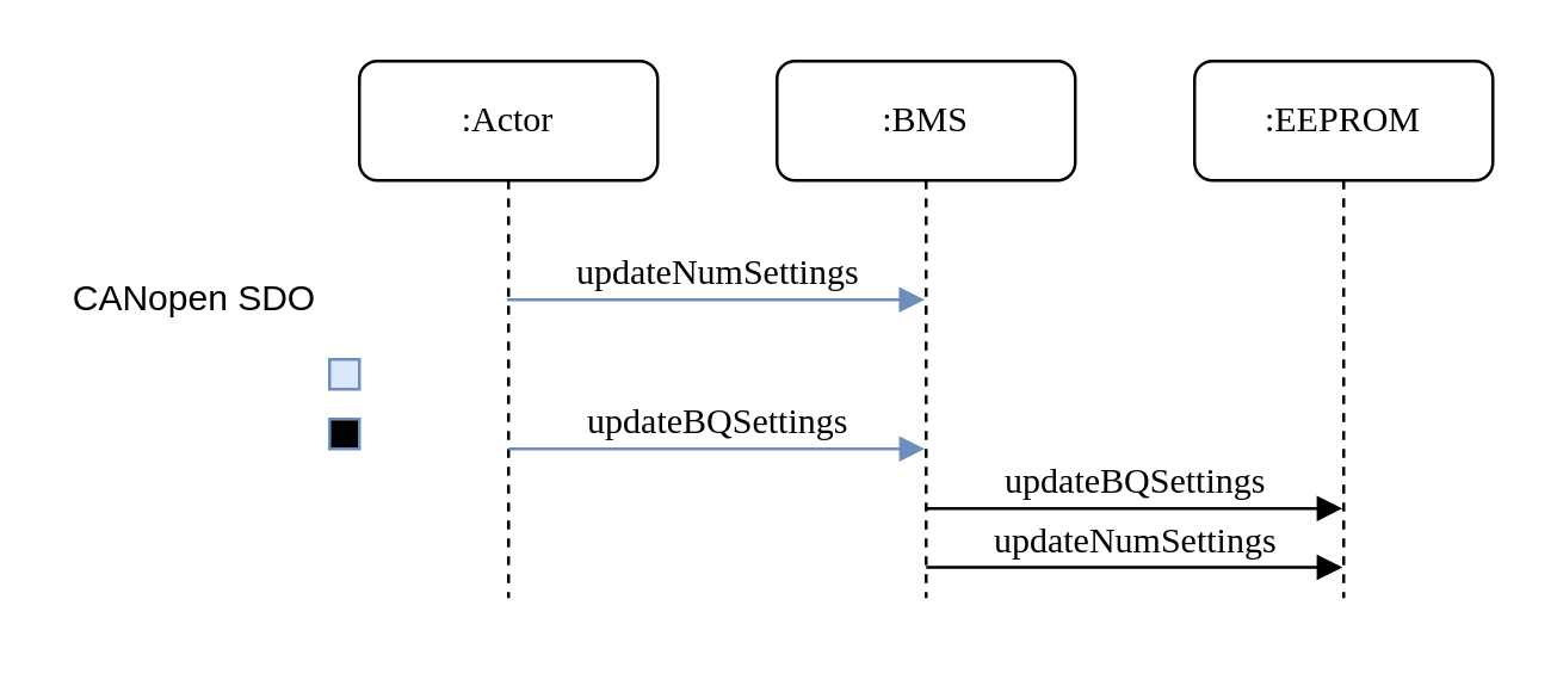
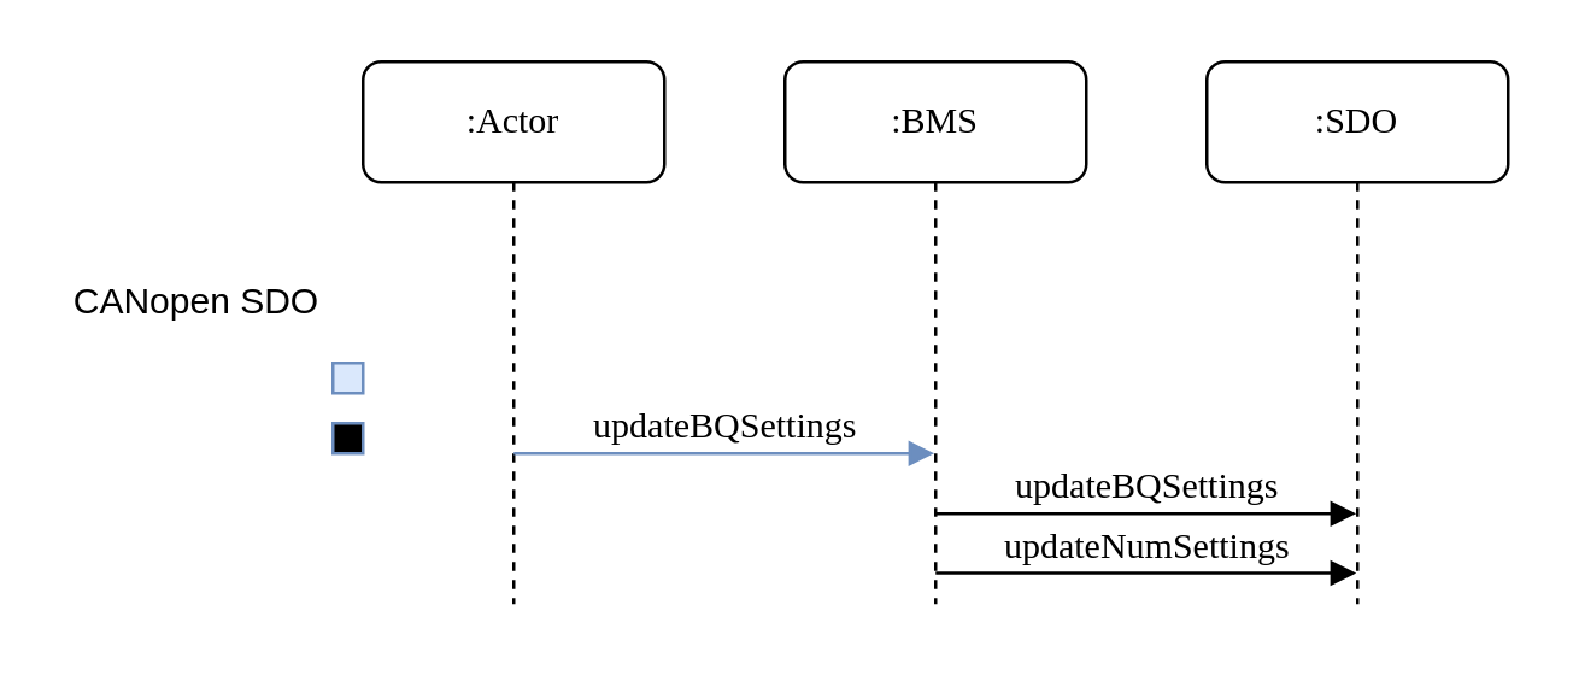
  <mxCell id="0" />
  <mxCell id="1" parent="0" />
  <mxCell id="2" value=":BMS" style="shape=umlLifeline;perimeter=lifelinePerimeter;whiteSpace=wrap;html=1;container=1;collapsible=0;recursiveResize=0;outlineConnect=0;rounded=1;shadow=0;comic=0;labelBackgroundColor=none;strokeWidth=1;fontFamily=Verdana;fontSize=12;align=center;" parent="1" vertex="1"><mxGeometry x="260" y="20" width="100" height="180" as="geometry" /></mxCell>
- <mxCell id="3" value=":EEPROM" style="shape=umlLifeline;perimeter=lifelinePerimeter;whiteSpace=wrap;html=1;container=1;collapsible=0;recursiveResize=0;outlineConnect=0;rounded=1;shadow=0;comic=0;labelBackgroundColor=none;strokeWidth=1;fontFamily=Verdana;fontSize=12;align=center;" parent="1" vertex="1"><mxGeometry x="400" y="20" width="100" height="180" as="geometry" /></mxCell>
+ <mxCell id="3" value=":SDO" style="shape=umlLifeline;perimeter=lifelinePerimeter;whiteSpace=wrap;html=1;container=1;collapsible=0;recursiveResize=0;outlineConnect=0;rounded=1;shadow=0;comic=0;labelBackgroundColor=none;strokeWidth=1;fontFamily=Verdana;fontSize=12;align=center;" parent="1" vertex="1"><mxGeometry x="400" y="20" width="100" height="180" as="geometry" /></mxCell>
  <mxCell id="4" value=":Actor" style="shape=umlLifeline;perimeter=lifelinePerimeter;whiteSpace=wrap;html=1;container=1;collapsible=0;recursiveResize=0;outlineConnect=0;rounded=1;shadow=0;comic=0;labelBackgroundColor=none;strokeWidth=1;fontFamily=Verdana;fontSize=12;align=center;" parent="1" vertex="1"><mxGeometry x="120" y="20" width="100" height="180" as="geometry" /></mxCell>
- <mxCell id="5" value="updateNumSettings" style="html=1;verticalAlign=bottom;endArrow=block;labelBackgroundColor=none;fontFamily=Verdana;fontSize=12;edgeStyle=elbowEdgeStyle;elbow=vertical;fillColor=#dae8fc;strokeColor=#6c8ebf;" parent="1" source="4" target="2" edge="1"><mxGeometry relative="1" as="geometry"><mxPoint x="175" y="120" as="sourcePoint" /><mxPoint x="305" y="120" as="targetPoint" /><Array as="points"><mxPoint x="230" y="100" /><mxPoint x="220" y="120" /></Array></mxGeometry></mxCell>
  <mxCell id="6" value="updateBQSettings" style="html=1;verticalAlign=bottom;endArrow=block;labelBackgroundColor=none;fontFamily=Verdana;fontSize=12;edgeStyle=elbowEdgeStyle;elbow=vertical;fillColor=#dae8fc;strokeColor=#6c8ebf;" edge="1" parent="1"><mxGeometry relative="1" as="geometry"><mxPoint x="169.999" y="150" as="sourcePoint" /><mxPoint x="309.57" y="150" as="targetPoint" /><Array as="points"><mxPoint x="230.07" y="150" /><mxPoint x="220.07" y="170" /></Array></mxGeometry></mxCell>
  <mxCell id="7" value="updateBQSettings" style="html=1;verticalAlign=bottom;endArrow=block;labelBackgroundColor=none;fontFamily=Verdana;fontSize=12;edgeStyle=elbowEdgeStyle;elbow=vertical;" edge="1" parent="1"><mxGeometry relative="1" as="geometry"><mxPoint x="309.999" y="170" as="sourcePoint" /><mxPoint x="449.57" y="170" as="targetPoint" /><Array as="points"><mxPoint x="370.07" y="170" /><mxPoint x="360.07" y="190" /></Array></mxGeometry></mxCell>
  <mxCell id="8" value="updateNumSettings" style="html=1;verticalAlign=bottom;endArrow=block;labelBackgroundColor=none;fontFamily=Verdana;fontSize=12;edgeStyle=elbowEdgeStyle;elbow=vertical;" edge="1" parent="1"><mxGeometry relative="1" as="geometry"><mxPoint x="309.999" y="189.71" as="sourcePoint" /><mxPoint x="449.57" y="189.71" as="targetPoint" /><Array as="points"><mxPoint x="370.07" y="189.71" /><mxPoint x="360.07" y="209.71" /></Array></mxGeometry></mxCell>
  <mxCell id="9" value="" style="whiteSpace=wrap;html=1;aspect=fixed;fillColor=#dae8fc;strokeColor=#6c8ebf;" vertex="1" parent="1"><mxGeometry x="110" y="120" width="10" height="10" as="geometry" /></mxCell>
  <mxCell id="10" value="CANopen SDO" style="text;html=1;strokeColor=none;fillColor=none;align=center;verticalAlign=middle;whiteSpace=wrap;rounded=0;" vertex="1" parent="1"><mxGeometry x="20" y="90" width="90" height="20" as="geometry" /></mxCell>
  <mxCell id="11" value="" style="whiteSpace=wrap;html=1;aspect=fixed;strokeColor=#6c8ebf;fillColor=#000000;" vertex="1" parent="1"><mxGeometry x="110" y="140" width="10" height="10" as="geometry" /></mxCell>
